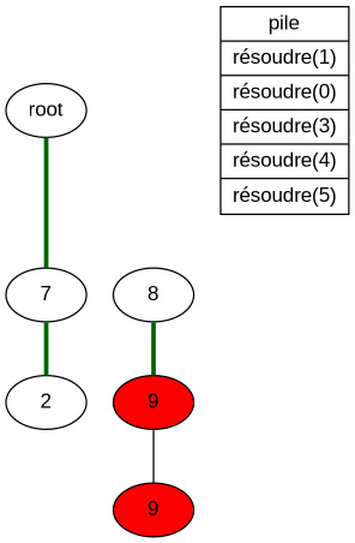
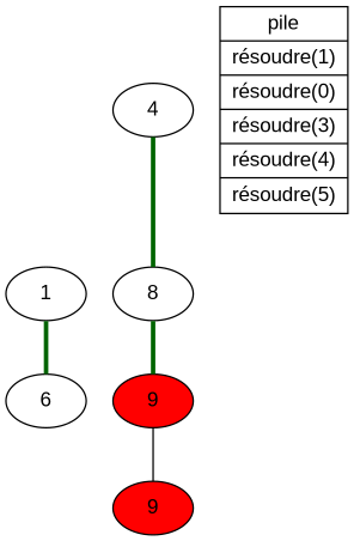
  graph {
    fontname="Liberation Sans"
    node [fontname="Liberation Sans"]
    edge [color=darkgreen fontname="Liberation Sans" penwidth=3.0]
-   n1 [label=7]
-   n2 [label=2]
-   root
+   n1 [label=1]
+   n2 [label=6]
+   n4 [label=4]
    n5 [label=8]
    n6 [fillcolor=red label=9 style=filled]
    n7 [fillcolor=red label=9 style=filled]
    n8 [label="{pile|résoudre(1)|résoudre(0)|résoudre(3)|résoudre(4)|résoudre(5)}" shape=record]
    n1 -- n2
-   root -- n1
+   n4 -- n5
    n5 -- n6
    n6 -- n7 [color="" penwidth=""]
  }
